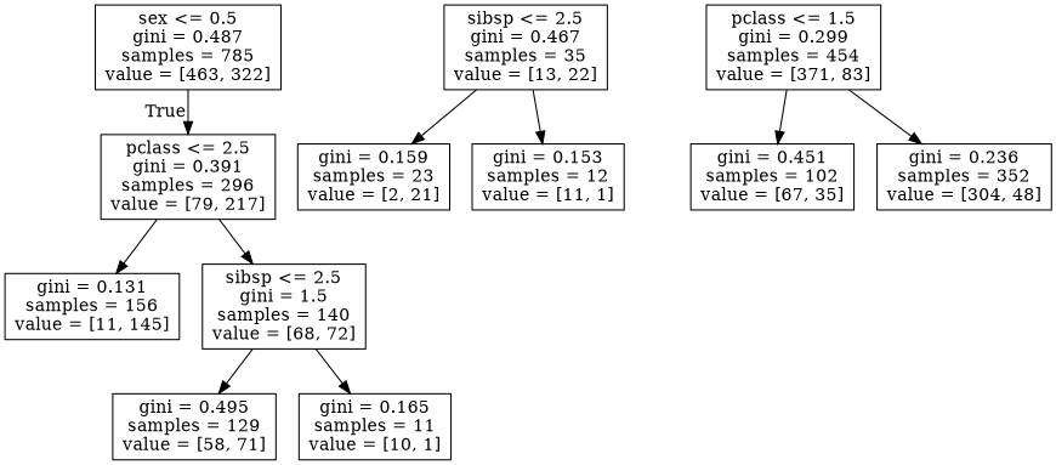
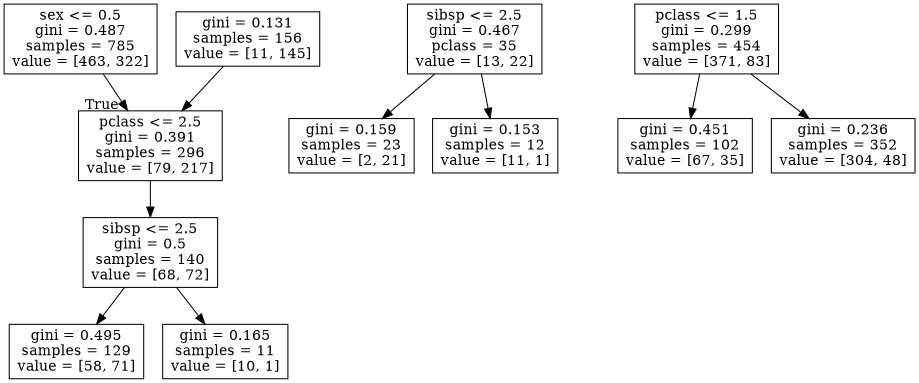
  digraph {
    node [shape=box]
    n1 [label="sex <= 0.5\ngini = 0.487\nsamples = 785\nvalue = [463, 322]"]
    n2 [label="pclass <= 2.5\ngini = 0.391\nsamples = 296\nvalue = [79, 217]"]
    n3 [label="gini = 0.131\nsamples = 156\nvalue = [11, 145]"]
-   n4 [label="sibsp <= 2.5\ngini = 1.5\nsamples = 140\nvalue = [68, 72]"]
+   n4 [label="sibsp <= 2.5\ngini = 0.5\nsamples = 140\nvalue = [68, 72]"]
    n5 [label="gini = 0.495\nsamples = 129\nvalue = [58, 71]"]
    n6 [label="gini = 0.165\nsamples = 11\nvalue = [10, 1]"]
-   n7 [label="sibsp <= 2.5\ngini = 0.467\nsamples = 35\nvalue = [13, 22]"]
+   n7 [label="sibsp <= 2.5\ngini = 0.467\npclass = 35\nvalue = [13, 22]"]
    n8 [label="gini = 0.159\nsamples = 23\nvalue = [2, 21]"]
    n9 [label="gini = 0.153\nsamples = 12\nvalue = [11, 1]"]
    n10 [label="pclass <= 1.5\ngini = 0.299\nsamples = 454\nvalue = [371, 83]"]
    n11 [label="gini = 0.451\nsamples = 102\nvalue = [67, 35]"]
    n12 [label="gini = 0.236\nsamples = 352\nvalue = [304, 48]"]
    n1 -> n2 [headlabel=True labelangle=45 labeldistance=2.5]
-   n2 -> n3
+   n3 -> n2
    n2 -> n4
    n4 -> n5
    n4 -> n6
    n7 -> n8
    n7 -> n9
    n10 -> n11
    n10 -> n12
  }
